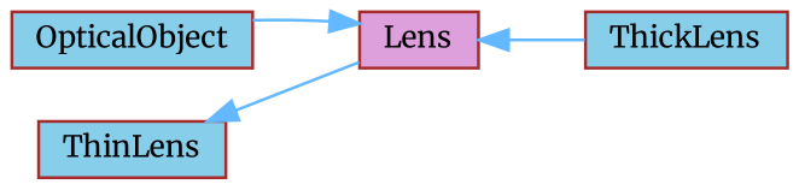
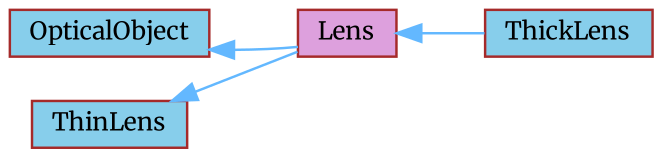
  digraph {
    fontname=Merriweather
    rankdir=LR
    node [color=brown fillcolor=skyblue fontname=Merriweather fontsize=10 shape=box style=filled]
    edge [color=steelblue1 dir=back fontname=Merriweather fontsize=10 labelfontname=Helvetica labelfontsize=10 style=solid]
    n1 [height=0.2 label=OpticalObject width=0.4]
    n2 [fillcolor=plum height=0.2 label=Lens width=0.4]
    n3 [height=0.2 label=ThickLens width=0.4]
    n4 [height=0.2 label=ThinLens width=0.4]
-   n2 -> n1
+   n1 -> n2
    n2 -> n3
    n4 -> n2
  }
